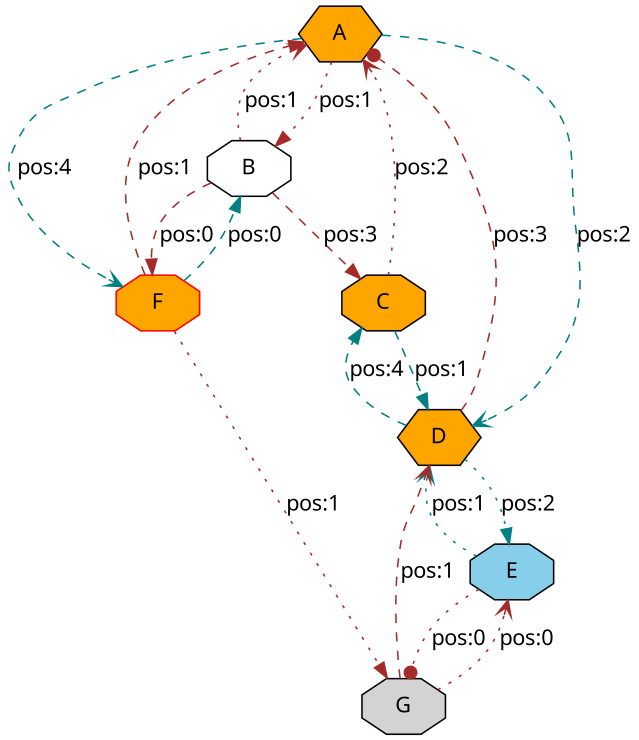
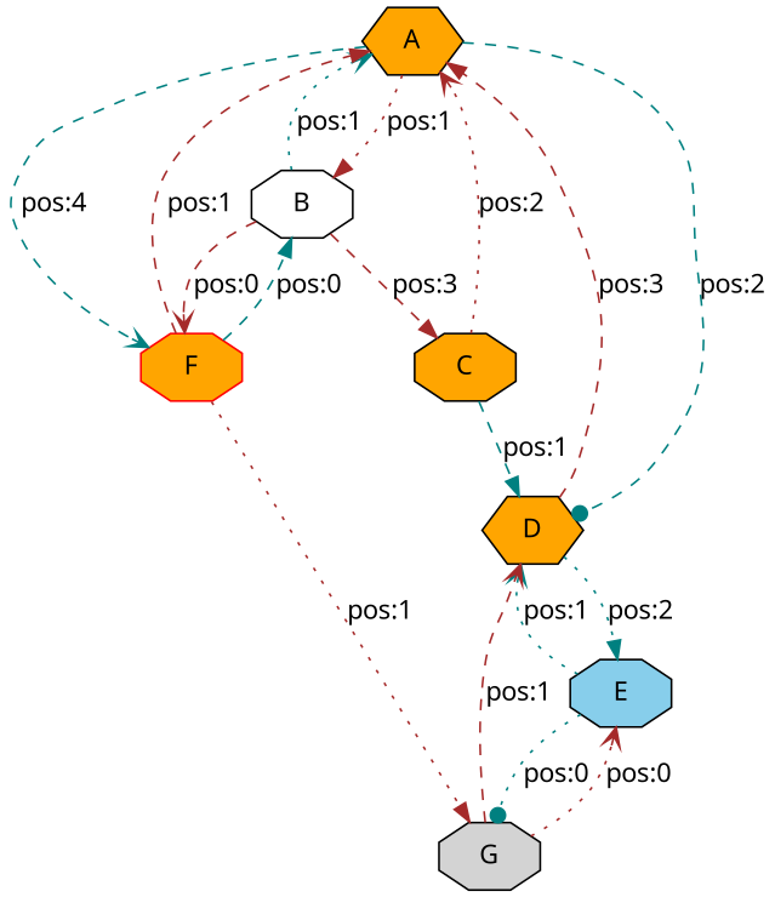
  digraph {
    fontname="Noto Sans"
    node [fillcolor=orange fontname="Noto Sans" shape=octagon style=filled]
    edge [arrowhead=normal color=brown fontname="Noto Sans" style=dashed]
    n1 [label=A shape=hexagon]
    n2 [fillcolor=white label=B]
    n3 [label=D shape=hexagon]
    n4 [color=red label=F]
    n5 [label=C]
    n6 [fillcolor=skyblue label=E]
    n7 [fillcolor=lightgrey label=G]
    n1 -> n2 [label="pos:1\n" style=dotted]
-   n1 -> n3 [arrowhead=vee color=teal label="pos:2\n"]
+   n1 -> n3 [arrowhead=dot color=teal label="pos:2\n"]
    n1 -> n4 [arrowhead=vee color=teal label="pos:4\n"]
-   n2 -> n1 [arrowhead=vee label="pos:1\n" style=dotted]
-   n2 -> n4 [label="pos:0\n"]
+   n2 -> n1 [arrowhead=vee color=teal label="pos:1\n" style=dotted]
+   n2 -> n4 [arrowhead=vee label="pos:0\n"]
    n2 -> n5 [label="pos:3\n"]
-   n3 -> n1 [arrowhead=dot label="pos:3\n"]
-   n3 -> n5 [color=teal label="pos:4\n"]
+   n3 -> n1 [label="pos:3\n"]
    n3 -> n6 [color=teal label="pos:2\n" style=dotted]
    n4 -> n1 [label="pos:1\n"]
    n4 -> n2 [color=teal label="pos:0\n"]
    n4 -> n7 [label="pos:1\n" style=dotted]
    n5 -> n1 [arrowhead=vee label="pos:2\n" style=dotted]
    n5 -> n3 [color=teal label="pos:1\n"]
    n6 -> n3 [arrowhead=vee color=teal label="pos:1\n" style=dotted]
-   n6 -> n7 [arrowhead=dot label="pos:0\n" style=dotted]
+   n6 -> n7 [arrowhead=dot color=teal label="pos:0\n" style=dotted]
    n7 -> n3 [arrowhead=vee label="pos:1\n"]
    n7 -> n6 [arrowhead=vee label="pos:0\n" style=dotted]
  }
